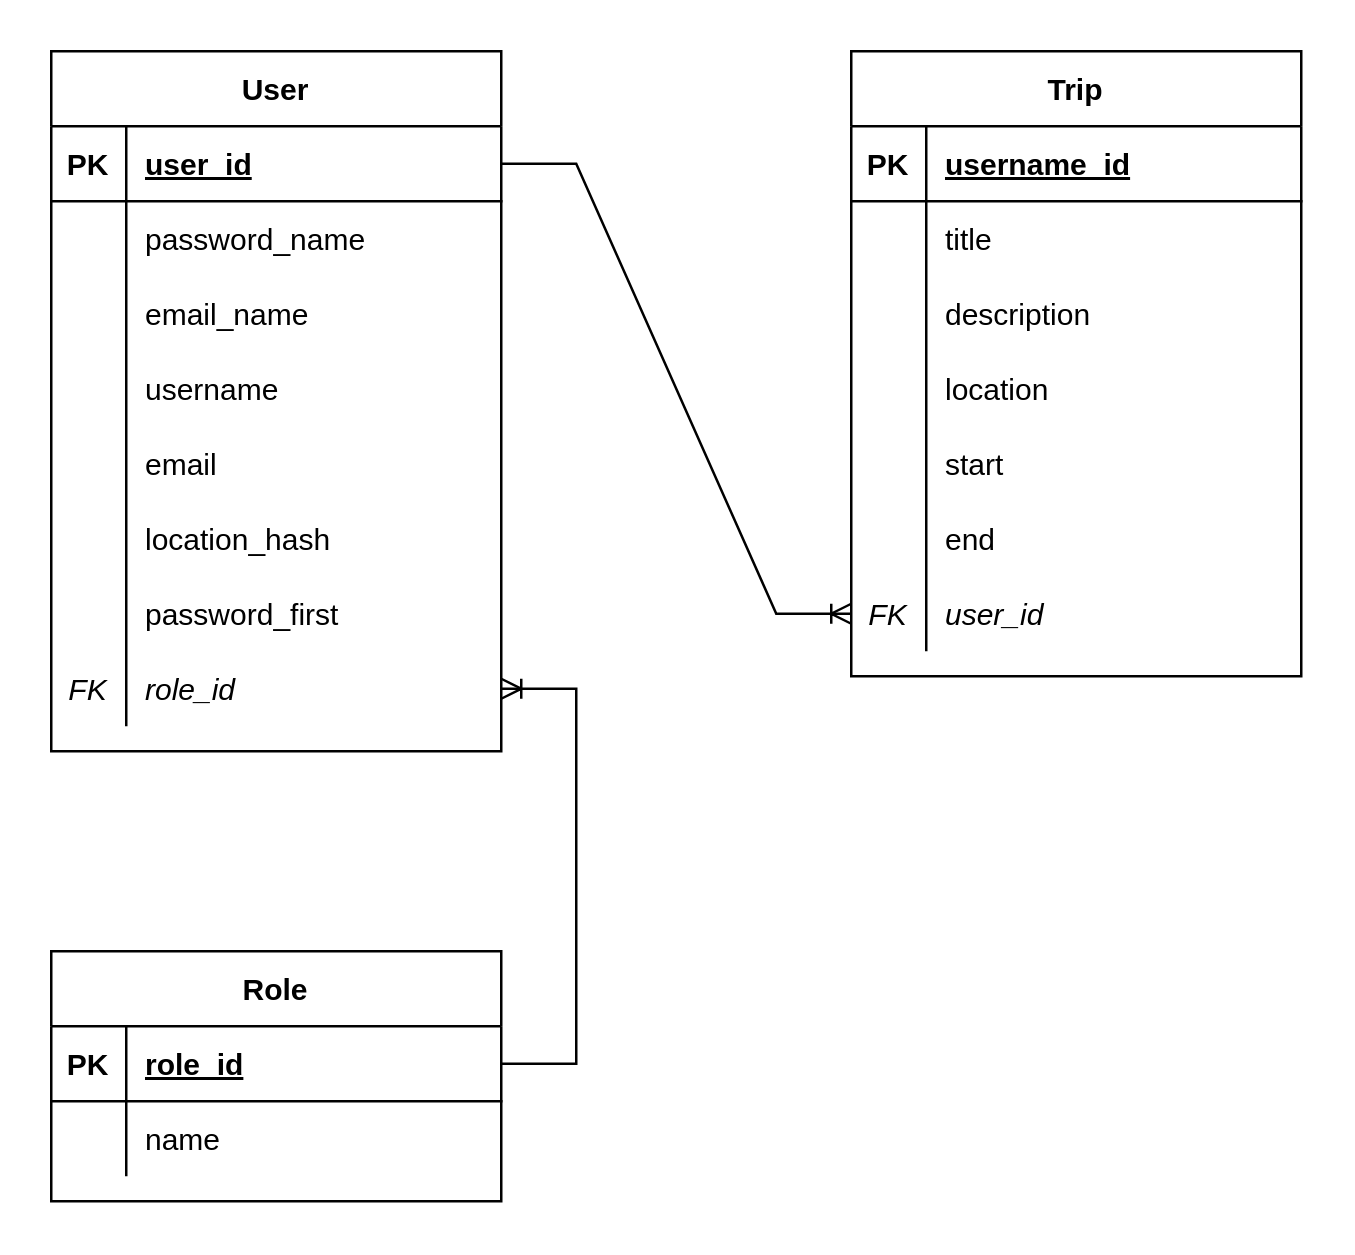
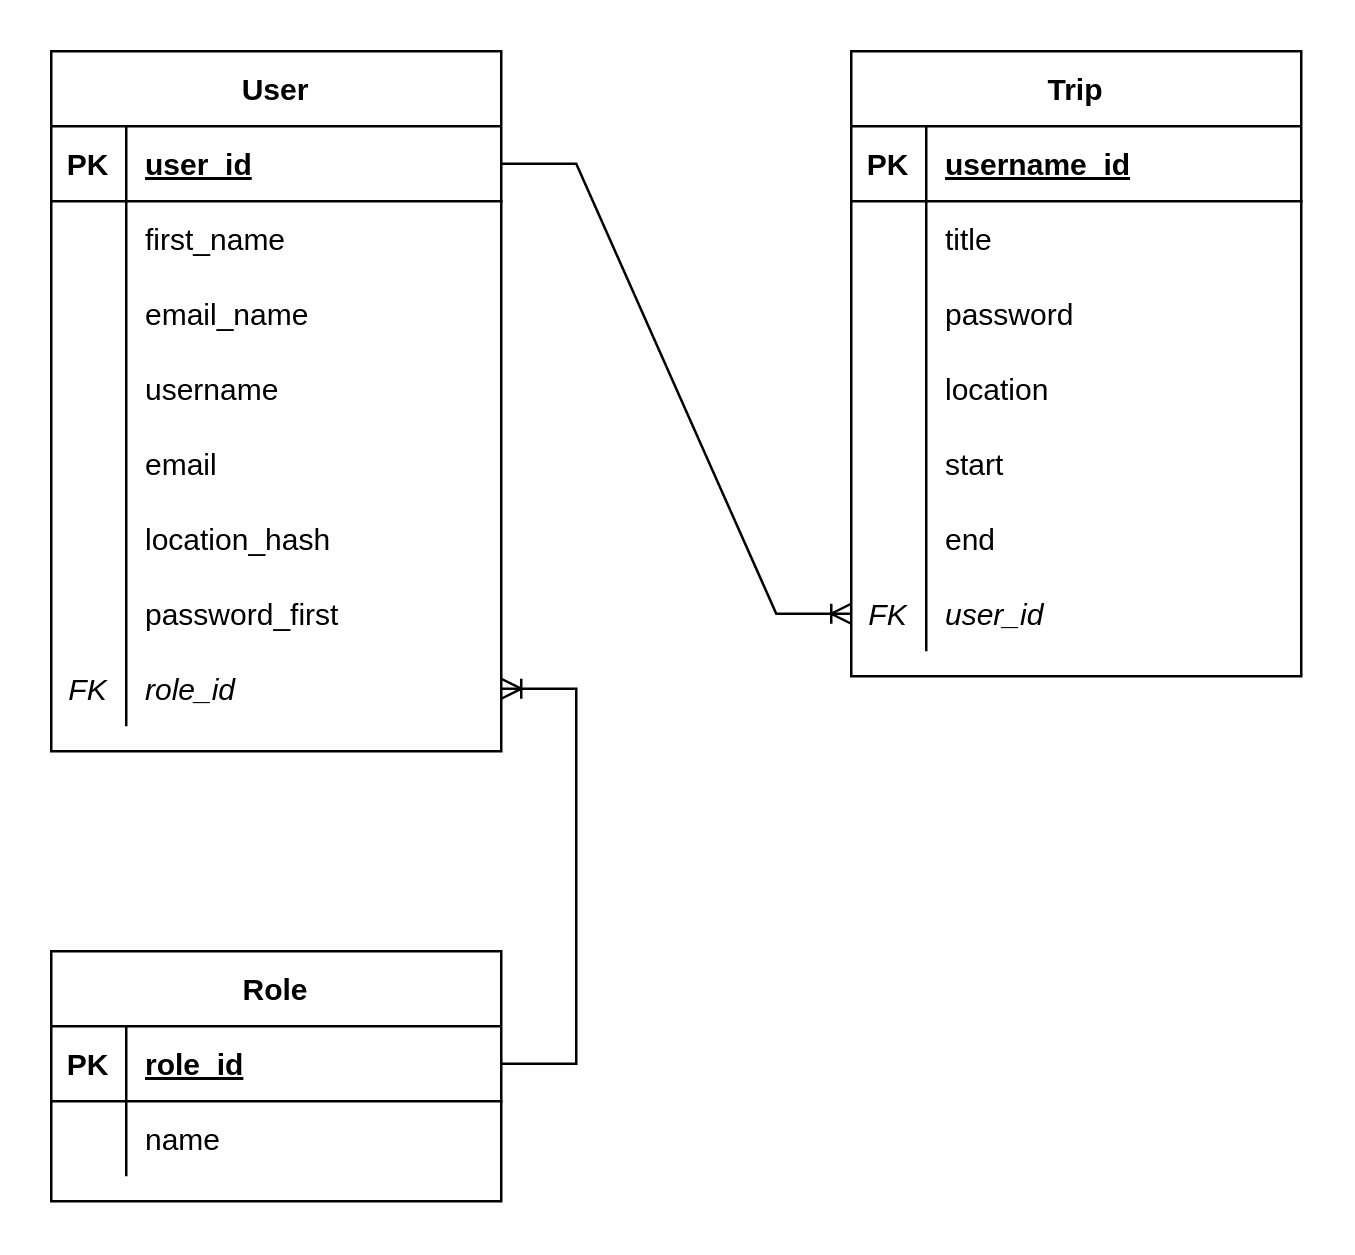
  <mxCell id="0" />
  <mxCell id="1" parent="0" />
  <mxCell id="2" value="User" style="shape=table;startSize=30;container=1;collapsible=1;childLayout=tableLayout;fixedRows=1;rowLines=0;fontStyle=1;align=center;resizeLast=1;" parent="1" vertex="1"><mxGeometry x="20" y="20" width="180" height="280" as="geometry" /></mxCell>
  <mxCell id="3" value="" style="shape=tableRow;horizontal=0;startSize=0;swimlaneHead=0;swimlaneBody=0;fillColor=none;collapsible=0;dropTarget=0;points=[[0,0.5],[1,0.5]];portConstraint=eastwest;top=0;left=0;right=0;bottom=1;" parent="2" vertex="1"><mxGeometry y="30" width="180" height="30" as="geometry" /></mxCell>
  <mxCell id="4" value="PK" style="shape=partialRectangle;connectable=0;fillColor=none;top=0;left=0;bottom=0;right=0;fontStyle=1;overflow=hidden;" parent="3" vertex="1"><mxGeometry width="30" height="30" as="geometry"><mxRectangle width="30" height="30" as="alternateBounds" /></mxGeometry></mxCell>
  <mxCell id="5" value="user_id" style="shape=partialRectangle;connectable=0;fillColor=none;top=0;left=0;bottom=0;right=0;align=left;spacingLeft=6;fontStyle=5;overflow=hidden;" parent="3" vertex="1"><mxGeometry x="30" width="150" height="30" as="geometry"><mxRectangle width="150" height="30" as="alternateBounds" /></mxGeometry></mxCell>
  <mxCell id="6" value="" style="shape=tableRow;horizontal=0;startSize=0;swimlaneHead=0;swimlaneBody=0;fillColor=none;collapsible=0;dropTarget=0;points=[[0,0.5],[1,0.5]];portConstraint=eastwest;top=0;left=0;right=0;bottom=0;" parent="2" vertex="1"><mxGeometry y="60" width="180" height="30" as="geometry" /></mxCell>
  <mxCell id="7" value="" style="shape=partialRectangle;connectable=0;fillColor=none;top=0;left=0;bottom=0;right=0;editable=1;overflow=hidden;" parent="6" vertex="1"><mxGeometry width="30" height="30" as="geometry"><mxRectangle width="30" height="30" as="alternateBounds" /></mxGeometry></mxCell>
- <mxCell id="8" value="password_name" style="shape=partialRectangle;connectable=0;fillColor=none;top=0;left=0;bottom=0;right=0;align=left;spacingLeft=6;overflow=hidden;" parent="6" vertex="1"><mxGeometry x="30" width="150" height="30" as="geometry"><mxRectangle width="150" height="30" as="alternateBounds" /></mxGeometry></mxCell>
+ <mxCell id="8" value="first_name" style="shape=partialRectangle;connectable=0;fillColor=none;top=0;left=0;bottom=0;right=0;align=left;spacingLeft=6;overflow=hidden;" parent="6" vertex="1"><mxGeometry x="30" width="150" height="30" as="geometry"><mxRectangle width="150" height="30" as="alternateBounds" /></mxGeometry></mxCell>
  <mxCell id="9" value="" style="shape=tableRow;horizontal=0;startSize=0;swimlaneHead=0;swimlaneBody=0;fillColor=none;collapsible=0;dropTarget=0;points=[[0,0.5],[1,0.5]];portConstraint=eastwest;top=0;left=0;right=0;bottom=0;" parent="2" vertex="1"><mxGeometry y="90" width="180" height="30" as="geometry" /></mxCell>
  <mxCell id="10" value="" style="shape=partialRectangle;connectable=0;fillColor=none;top=0;left=0;bottom=0;right=0;editable=1;overflow=hidden;" parent="9" vertex="1"><mxGeometry width="30" height="30" as="geometry"><mxRectangle width="30" height="30" as="alternateBounds" /></mxGeometry></mxCell>
  <mxCell id="11" value="email_name" style="shape=partialRectangle;connectable=0;fillColor=none;top=0;left=0;bottom=0;right=0;align=left;spacingLeft=6;overflow=hidden;" parent="9" vertex="1"><mxGeometry x="30" width="150" height="30" as="geometry"><mxRectangle width="150" height="30" as="alternateBounds" /></mxGeometry></mxCell>
  <mxCell id="12" value="" style="shape=tableRow;horizontal=0;startSize=0;swimlaneHead=0;swimlaneBody=0;fillColor=none;collapsible=0;dropTarget=0;points=[[0,0.5],[1,0.5]];portConstraint=eastwest;top=0;left=0;right=0;bottom=0;" parent="2" vertex="1"><mxGeometry y="120" width="180" height="30" as="geometry" /></mxCell>
  <mxCell id="13" value="" style="shape=partialRectangle;connectable=0;fillColor=none;top=0;left=0;bottom=0;right=0;editable=1;overflow=hidden;" parent="12" vertex="1"><mxGeometry width="30" height="30" as="geometry"><mxRectangle width="30" height="30" as="alternateBounds" /></mxGeometry></mxCell>
  <mxCell id="14" value="username" style="shape=partialRectangle;connectable=0;fillColor=none;top=0;left=0;bottom=0;right=0;align=left;spacingLeft=6;overflow=hidden;" parent="12" vertex="1"><mxGeometry x="30" width="150" height="30" as="geometry"><mxRectangle width="150" height="30" as="alternateBounds" /></mxGeometry></mxCell>
  <mxCell id="15" style="shape=tableRow;horizontal=0;startSize=0;swimlaneHead=0;swimlaneBody=0;fillColor=none;collapsible=0;dropTarget=0;points=[[0,0.5],[1,0.5]];portConstraint=eastwest;top=0;left=0;right=0;bottom=0;" parent="2" vertex="1"><mxGeometry y="150" width="180" height="30" as="geometry" /></mxCell>
  <mxCell id="16" style="shape=partialRectangle;connectable=0;fillColor=none;top=0;left=0;bottom=0;right=0;editable=1;overflow=hidden;" parent="15" vertex="1"><mxGeometry width="30" height="30" as="geometry"><mxRectangle width="30" height="30" as="alternateBounds" /></mxGeometry></mxCell>
  <mxCell id="17" value="email" style="shape=partialRectangle;connectable=0;fillColor=none;top=0;left=0;bottom=0;right=0;align=left;spacingLeft=6;overflow=hidden;" parent="15" vertex="1"><mxGeometry x="30" width="150" height="30" as="geometry"><mxRectangle width="150" height="30" as="alternateBounds" /></mxGeometry></mxCell>
  <mxCell id="18" style="shape=tableRow;horizontal=0;startSize=0;swimlaneHead=0;swimlaneBody=0;fillColor=none;collapsible=0;dropTarget=0;points=[[0,0.5],[1,0.5]];portConstraint=eastwest;top=0;left=0;right=0;bottom=0;" parent="2" vertex="1"><mxGeometry y="180" width="180" height="30" as="geometry" /></mxCell>
  <mxCell id="19" style="shape=partialRectangle;connectable=0;fillColor=none;top=0;left=0;bottom=0;right=0;editable=1;overflow=hidden;" parent="18" vertex="1"><mxGeometry width="30" height="30" as="geometry"><mxRectangle width="30" height="30" as="alternateBounds" /></mxGeometry></mxCell>
  <mxCell id="20" value="location_hash" style="shape=partialRectangle;connectable=0;fillColor=none;top=0;left=0;bottom=0;right=0;align=left;spacingLeft=6;overflow=hidden;" parent="18" vertex="1"><mxGeometry x="30" width="150" height="30" as="geometry"><mxRectangle width="150" height="30" as="alternateBounds" /></mxGeometry></mxCell>
  <mxCell id="21" style="shape=tableRow;horizontal=0;startSize=0;swimlaneHead=0;swimlaneBody=0;fillColor=none;collapsible=0;dropTarget=0;points=[[0,0.5],[1,0.5]];portConstraint=eastwest;top=0;left=0;right=0;bottom=0;" parent="2" vertex="1"><mxGeometry y="210" width="180" height="30" as="geometry" /></mxCell>
  <mxCell id="22" style="shape=partialRectangle;connectable=0;fillColor=none;top=0;left=0;bottom=0;right=0;editable=1;overflow=hidden;" parent="21" vertex="1"><mxGeometry width="30" height="30" as="geometry"><mxRectangle width="30" height="30" as="alternateBounds" /></mxGeometry></mxCell>
  <mxCell id="23" value="password_first" style="shape=partialRectangle;connectable=0;fillColor=none;top=0;left=0;bottom=0;right=0;align=left;spacingLeft=6;overflow=hidden;" parent="21" vertex="1"><mxGeometry x="30" width="150" height="30" as="geometry"><mxRectangle width="150" height="30" as="alternateBounds" /></mxGeometry></mxCell>
  <mxCell id="24" style="shape=tableRow;horizontal=0;startSize=0;swimlaneHead=0;swimlaneBody=0;fillColor=none;collapsible=0;dropTarget=0;points=[[0,0.5],[1,0.5]];portConstraint=eastwest;top=0;left=0;right=0;bottom=0;" parent="2" vertex="1"><mxGeometry y="240" width="180" height="30" as="geometry" /></mxCell>
  <mxCell id="25" value="FK" style="shape=partialRectangle;connectable=0;fillColor=none;top=0;left=0;bottom=0;right=0;editable=1;overflow=hidden;fontStyle=2" parent="24" vertex="1"><mxGeometry width="30" height="30" as="geometry"><mxRectangle width="30" height="30" as="alternateBounds" /></mxGeometry></mxCell>
  <mxCell id="26" value="role_id" style="shape=partialRectangle;connectable=0;fillColor=none;top=0;left=0;bottom=0;right=0;align=left;spacingLeft=6;overflow=hidden;fontStyle=2" parent="24" vertex="1"><mxGeometry x="30" width="150" height="30" as="geometry"><mxRectangle width="150" height="30" as="alternateBounds" /></mxGeometry></mxCell>
  <mxCell id="27" value="Trip" style="shape=table;startSize=30;container=1;collapsible=1;childLayout=tableLayout;fixedRows=1;rowLines=0;fontStyle=1;align=center;resizeLast=1;" parent="1" vertex="1"><mxGeometry x="340" y="20" width="180" height="250" as="geometry" /></mxCell>
  <mxCell id="28" value="" style="shape=tableRow;horizontal=0;startSize=0;swimlaneHead=0;swimlaneBody=0;fillColor=none;collapsible=0;dropTarget=0;points=[[0,0.5],[1,0.5]];portConstraint=eastwest;top=0;left=0;right=0;bottom=1;" parent="27" vertex="1"><mxGeometry y="30" width="180" height="30" as="geometry" /></mxCell>
  <mxCell id="29" value="PK" style="shape=partialRectangle;connectable=0;fillColor=none;top=0;left=0;bottom=0;right=0;fontStyle=1;overflow=hidden;" parent="28" vertex="1"><mxGeometry width="30" height="30" as="geometry"><mxRectangle width="30" height="30" as="alternateBounds" /></mxGeometry></mxCell>
  <mxCell id="30" value="username_id" style="shape=partialRectangle;connectable=0;fillColor=none;top=0;left=0;bottom=0;right=0;align=left;spacingLeft=6;fontStyle=5;overflow=hidden;" parent="28" vertex="1"><mxGeometry x="30" width="150" height="30" as="geometry"><mxRectangle width="150" height="30" as="alternateBounds" /></mxGeometry></mxCell>
  <mxCell id="31" value="" style="shape=tableRow;horizontal=0;startSize=0;swimlaneHead=0;swimlaneBody=0;fillColor=none;collapsible=0;dropTarget=0;points=[[0,0.5],[1,0.5]];portConstraint=eastwest;top=0;left=0;right=0;bottom=0;" parent="27" vertex="1"><mxGeometry y="60" width="180" height="30" as="geometry" /></mxCell>
  <mxCell id="32" value="" style="shape=partialRectangle;connectable=0;fillColor=none;top=0;left=0;bottom=0;right=0;editable=1;overflow=hidden;" parent="31" vertex="1"><mxGeometry width="30" height="30" as="geometry"><mxRectangle width="30" height="30" as="alternateBounds" /></mxGeometry></mxCell>
  <mxCell id="33" value="title" style="shape=partialRectangle;connectable=0;fillColor=none;top=0;left=0;bottom=0;right=0;align=left;spacingLeft=6;overflow=hidden;" parent="31" vertex="1"><mxGeometry x="30" width="150" height="30" as="geometry"><mxRectangle width="150" height="30" as="alternateBounds" /></mxGeometry></mxCell>
  <mxCell id="34" value="" style="shape=tableRow;horizontal=0;startSize=0;swimlaneHead=0;swimlaneBody=0;fillColor=none;collapsible=0;dropTarget=0;points=[[0,0.5],[1,0.5]];portConstraint=eastwest;top=0;left=0;right=0;bottom=0;" parent="27" vertex="1"><mxGeometry y="90" width="180" height="30" as="geometry" /></mxCell>
  <mxCell id="35" value="" style="shape=partialRectangle;connectable=0;fillColor=none;top=0;left=0;bottom=0;right=0;editable=1;overflow=hidden;" parent="34" vertex="1"><mxGeometry width="30" height="30" as="geometry"><mxRectangle width="30" height="30" as="alternateBounds" /></mxGeometry></mxCell>
- <mxCell id="36" value="description" style="shape=partialRectangle;connectable=0;fillColor=none;top=0;left=0;bottom=0;right=0;align=left;spacingLeft=6;overflow=hidden;" parent="34" vertex="1"><mxGeometry x="30" width="150" height="30" as="geometry"><mxRectangle width="150" height="30" as="alternateBounds" /></mxGeometry></mxCell>
+ <mxCell id="36" value="password" style="shape=partialRectangle;connectable=0;fillColor=none;top=0;left=0;bottom=0;right=0;align=left;spacingLeft=6;overflow=hidden;" parent="34" vertex="1"><mxGeometry x="30" width="150" height="30" as="geometry"><mxRectangle width="150" height="30" as="alternateBounds" /></mxGeometry></mxCell>
  <mxCell id="37" value="" style="shape=tableRow;horizontal=0;startSize=0;swimlaneHead=0;swimlaneBody=0;fillColor=none;collapsible=0;dropTarget=0;points=[[0,0.5],[1,0.5]];portConstraint=eastwest;top=0;left=0;right=0;bottom=0;" parent="27" vertex="1"><mxGeometry y="120" width="180" height="30" as="geometry" /></mxCell>
  <mxCell id="38" value="" style="shape=partialRectangle;connectable=0;fillColor=none;top=0;left=0;bottom=0;right=0;editable=1;overflow=hidden;" parent="37" vertex="1"><mxGeometry width="30" height="30" as="geometry"><mxRectangle width="30" height="30" as="alternateBounds" /></mxGeometry></mxCell>
  <mxCell id="39" value="location" style="shape=partialRectangle;connectable=0;fillColor=none;top=0;left=0;bottom=0;right=0;align=left;spacingLeft=6;overflow=hidden;" parent="37" vertex="1"><mxGeometry x="30" width="150" height="30" as="geometry"><mxRectangle width="150" height="30" as="alternateBounds" /></mxGeometry></mxCell>
  <mxCell id="40" style="shape=tableRow;horizontal=0;startSize=0;swimlaneHead=0;swimlaneBody=0;fillColor=none;collapsible=0;dropTarget=0;points=[[0,0.5],[1,0.5]];portConstraint=eastwest;top=0;left=0;right=0;bottom=0;" vertex="1" parent="27"><mxGeometry y="150" width="180" height="30" as="geometry" /></mxCell>
  <mxCell id="41" style="shape=partialRectangle;connectable=0;fillColor=none;top=0;left=0;bottom=0;right=0;editable=1;overflow=hidden;" vertex="1" parent="40"><mxGeometry width="30" height="30" as="geometry"><mxRectangle width="30" height="30" as="alternateBounds" /></mxGeometry></mxCell>
  <mxCell id="42" value="start" style="shape=partialRectangle;connectable=0;fillColor=none;top=0;left=0;bottom=0;right=0;align=left;spacingLeft=6;overflow=hidden;" vertex="1" parent="40"><mxGeometry x="30" width="150" height="30" as="geometry"><mxRectangle width="150" height="30" as="alternateBounds" /></mxGeometry></mxCell>
  <mxCell id="43" style="shape=tableRow;horizontal=0;startSize=0;swimlaneHead=0;swimlaneBody=0;fillColor=none;collapsible=0;dropTarget=0;points=[[0,0.5],[1,0.5]];portConstraint=eastwest;top=0;left=0;right=0;bottom=0;" vertex="1" parent="27"><mxGeometry y="180" width="180" height="30" as="geometry" /></mxCell>
  <mxCell id="44" style="shape=partialRectangle;connectable=0;fillColor=none;top=0;left=0;bottom=0;right=0;editable=1;overflow=hidden;" vertex="1" parent="43"><mxGeometry width="30" height="30" as="geometry"><mxRectangle width="30" height="30" as="alternateBounds" /></mxGeometry></mxCell>
  <mxCell id="45" value="end" style="shape=partialRectangle;connectable=0;fillColor=none;top=0;left=0;bottom=0;right=0;align=left;spacingLeft=6;overflow=hidden;" vertex="1" parent="43"><mxGeometry x="30" width="150" height="30" as="geometry"><mxRectangle width="150" height="30" as="alternateBounds" /></mxGeometry></mxCell>
  <mxCell id="46" style="shape=tableRow;horizontal=0;startSize=0;swimlaneHead=0;swimlaneBody=0;fillColor=none;collapsible=0;dropTarget=0;points=[[0,0.5],[1,0.5]];portConstraint=eastwest;top=0;left=0;right=0;bottom=0;" vertex="1" parent="27"><mxGeometry y="210" width="180" height="30" as="geometry" /></mxCell>
  <mxCell id="47" value="FK" style="shape=partialRectangle;connectable=0;fillColor=none;top=0;left=0;bottom=0;right=0;editable=1;overflow=hidden;fontStyle=2" vertex="1" parent="46"><mxGeometry width="30" height="30" as="geometry"><mxRectangle width="30" height="30" as="alternateBounds" /></mxGeometry></mxCell>
  <mxCell id="48" value="user_id" style="shape=partialRectangle;connectable=0;fillColor=none;top=0;left=0;bottom=0;right=0;align=left;spacingLeft=6;overflow=hidden;fontStyle=2" vertex="1" parent="46"><mxGeometry x="30" width="150" height="30" as="geometry"><mxRectangle width="150" height="30" as="alternateBounds" /></mxGeometry></mxCell>
  <mxCell id="49" value="Role" style="shape=table;startSize=30;container=1;collapsible=1;childLayout=tableLayout;fixedRows=1;rowLines=0;fontStyle=1;align=center;resizeLast=1;" vertex="1" parent="1"><mxGeometry x="20" y="380" width="180" height="100" as="geometry" /></mxCell>
  <mxCell id="50" value="" style="shape=tableRow;horizontal=0;startSize=0;swimlaneHead=0;swimlaneBody=0;fillColor=none;collapsible=0;dropTarget=0;points=[[0,0.5],[1,0.5]];portConstraint=eastwest;top=0;left=0;right=0;bottom=1;" vertex="1" parent="49"><mxGeometry y="30" width="180" height="30" as="geometry" /></mxCell>
  <mxCell id="51" value="PK" style="shape=partialRectangle;connectable=0;fillColor=none;top=0;left=0;bottom=0;right=0;fontStyle=1;overflow=hidden;" vertex="1" parent="50"><mxGeometry width="30" height="30" as="geometry"><mxRectangle width="30" height="30" as="alternateBounds" /></mxGeometry></mxCell>
  <mxCell id="52" value="role_id" style="shape=partialRectangle;connectable=0;fillColor=none;top=0;left=0;bottom=0;right=0;align=left;spacingLeft=6;fontStyle=5;overflow=hidden;" vertex="1" parent="50"><mxGeometry x="30" width="150" height="30" as="geometry"><mxRectangle width="150" height="30" as="alternateBounds" /></mxGeometry></mxCell>
  <mxCell id="53" value="" style="shape=tableRow;horizontal=0;startSize=0;swimlaneHead=0;swimlaneBody=0;fillColor=none;collapsible=0;dropTarget=0;points=[[0,0.5],[1,0.5]];portConstraint=eastwest;top=0;left=0;right=0;bottom=0;" vertex="1" parent="49"><mxGeometry y="60" width="180" height="30" as="geometry" /></mxCell>
  <mxCell id="54" value="" style="shape=partialRectangle;connectable=0;fillColor=none;top=0;left=0;bottom=0;right=0;editable=1;overflow=hidden;" vertex="1" parent="53"><mxGeometry width="30" height="30" as="geometry"><mxRectangle width="30" height="30" as="alternateBounds" /></mxGeometry></mxCell>
  <mxCell id="55" value="name" style="shape=partialRectangle;connectable=0;fillColor=none;top=0;left=0;bottom=0;right=0;align=left;spacingLeft=6;overflow=hidden;" vertex="1" parent="53"><mxGeometry x="30" width="150" height="30" as="geometry"><mxRectangle width="150" height="30" as="alternateBounds" /></mxGeometry></mxCell>
  <mxCell id="56" value="" style="edgeStyle=entityRelationEdgeStyle;fontSize=12;html=1;endArrow=ERoneToMany;rounded=0;" edge="1" parent="1" source="50" target="24"><mxGeometry width="100" height="100" relative="1" as="geometry"><mxPoint x="110" y="660" as="sourcePoint" /><mxPoint x="210" y="560" as="targetPoint" /></mxGeometry></mxCell>
  <mxCell id="57" value="" style="edgeStyle=entityRelationEdgeStyle;fontSize=12;html=1;endArrow=ERoneToMany;rounded=0;" edge="1" parent="1" source="3" target="46"><mxGeometry width="100" height="100" relative="1" as="geometry"><mxPoint x="60" y="690" as="sourcePoint" /><mxPoint x="160" y="590" as="targetPoint" /></mxGeometry></mxCell>
